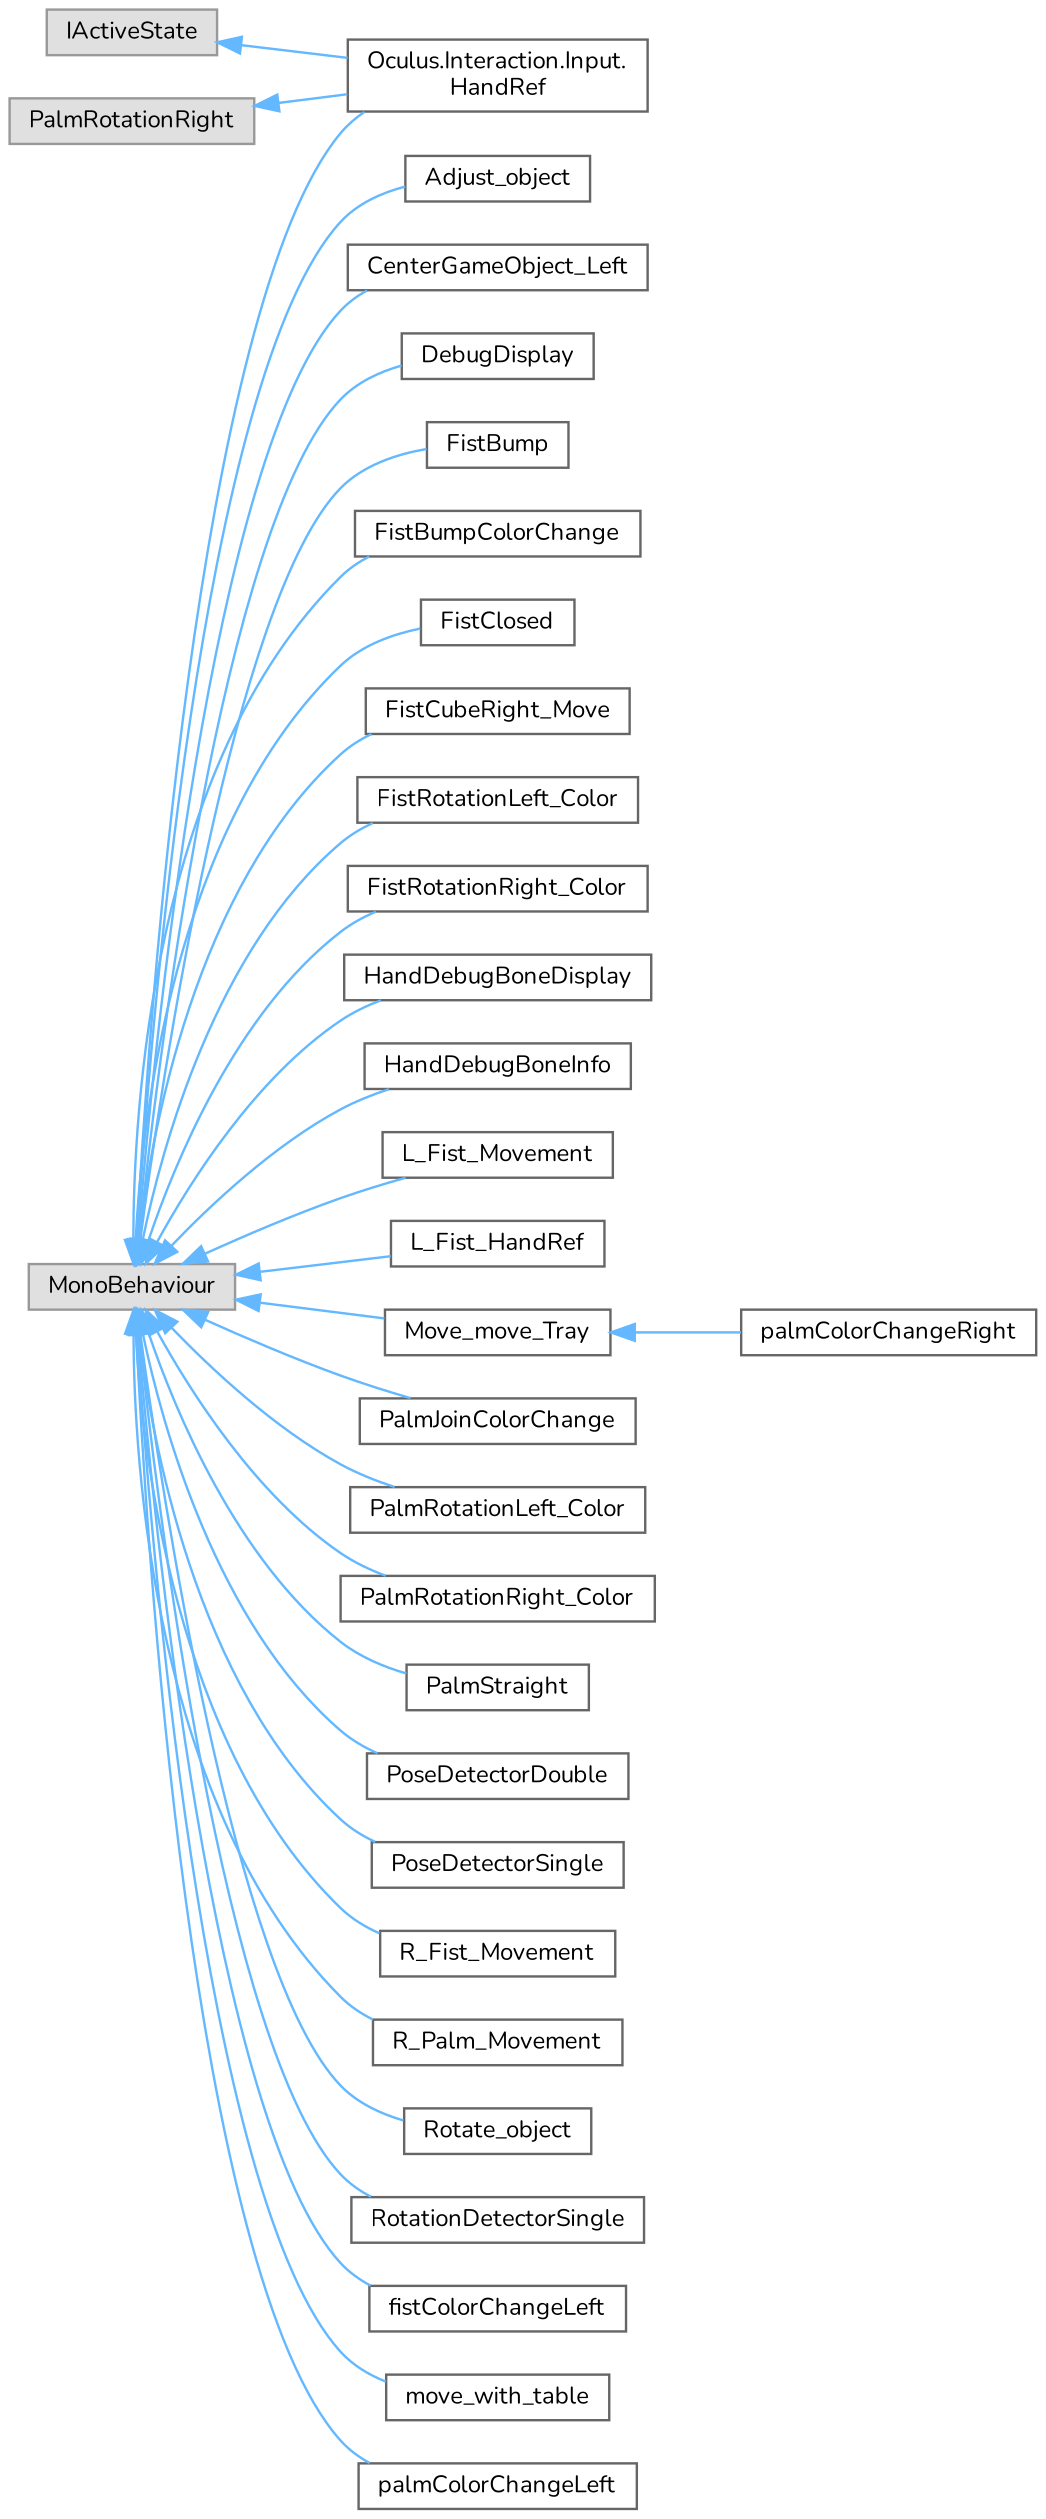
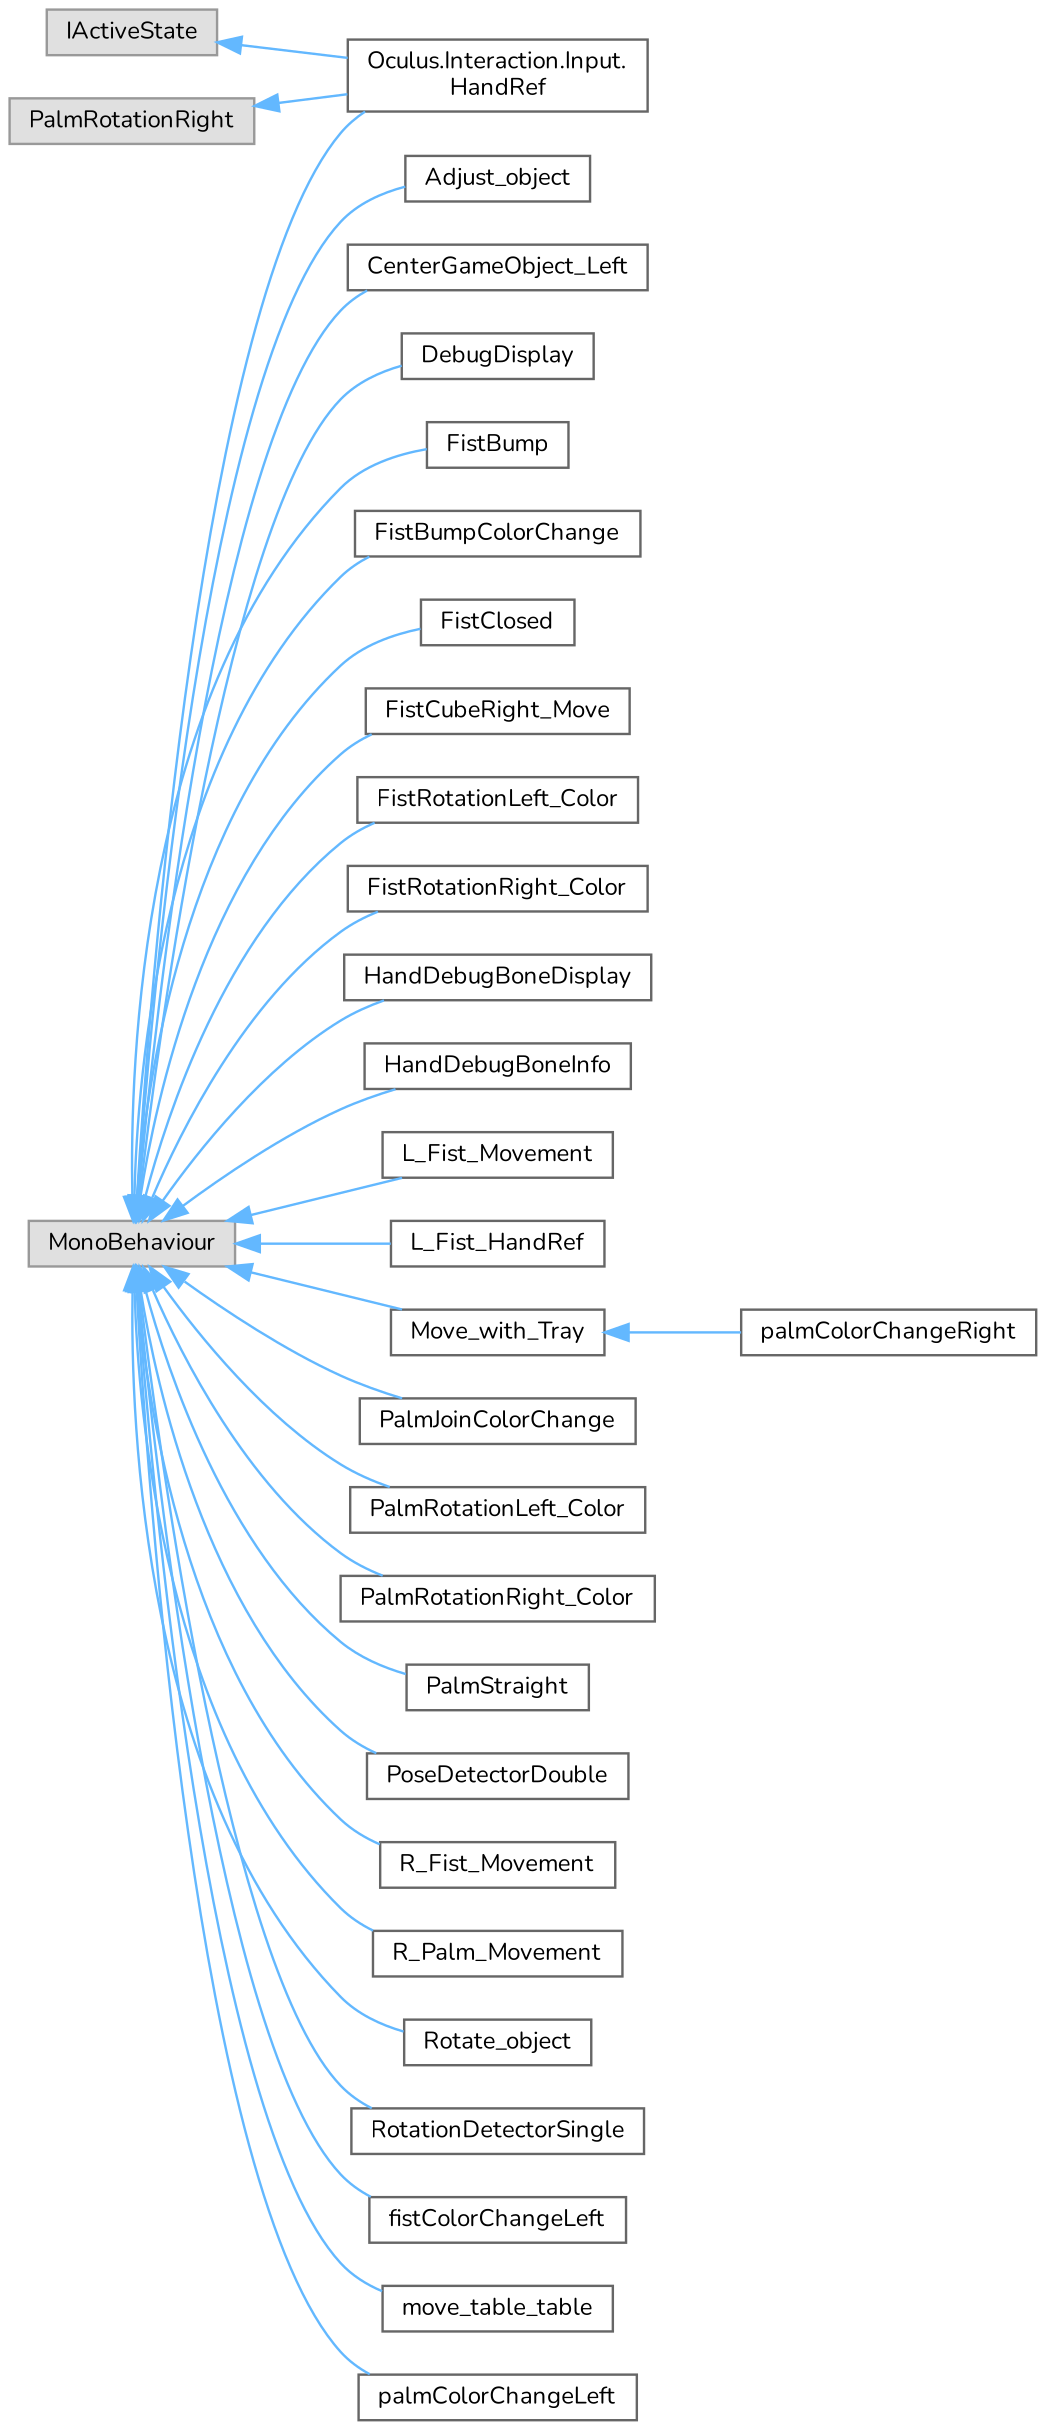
  digraph {
    fontname=Nunito
    rankdir=LR
    node [color=grey40 fillcolor=white fontname=Nunito fontsize=10 shape=box style=filled]
    edge [color=steelblue1 dir=back fontname=Nunito fontsize=10 labelfontname=Helvetica labelfontsize=10 style=solid]
    n1 [color=grey60 fillcolor="#E0E0E0" height=0.2 label=IActiveState width=0.4]
    n2 [height=0.2 label="Oculus.Interaction.Input.\lHandRef" width=0.4]
    n3 [color=grey60 fillcolor="#E0E0E0" height=0.2 label=PalmRotationRight width=0.4]
    n4 [color=grey60 fillcolor="#E0E0E0" height=0.2 label=MonoBehaviour width=0.4]
    n5 [height=0.2 label=Adjust_object width=0.4]
    n6 [height=0.2 label=CenterGameObject_Left width=0.4]
    n7 [height=0.2 label=DebugDisplay width=0.4]
    n8 [height=0.2 label=FistBump width=0.4]
    n9 [height=0.2 label=FistBumpColorChange width=0.4]
    n10 [height=0.2 label=FistClosed width=0.4]
    n11 [height=0.2 label=FistCubeRight_Move width=0.4]
    n12 [height=0.2 label=FistRotationLeft_Color width=0.4]
    n13 [height=0.2 label=FistRotationRight_Color width=0.4]
    n14 [height=0.2 label=HandDebugBoneDisplay width=0.4]
    n15 [height=0.2 label=HandDebugBoneInfo width=0.4]
    n16 [height=0.2 label=L_Fist_Movement width=0.4]
    n17 [height=0.2 label=L_Fist_HandRef width=0.4]
-   n18 [height=0.2 label=Move_move_Tray width=0.4]
+   n18 [height=0.2 label=Move_with_Tray width=0.4]
    n19 [height=0.2 label=PalmJoinColorChange width=0.4]
    n20 [height=0.2 label=PalmRotationLeft_Color width=0.4]
    n21 [height=0.2 label=PalmRotationRight_Color width=0.4]
    n22 [height=0.2 label=PalmStraight width=0.4]
    n23 [height=0.2 label=PoseDetectorDouble width=0.4]
-   n24 [height=0.2 label=PoseDetectorSingle width=0.4]
    n25 [height=0.2 label=R_Fist_Movement width=0.4]
    n26 [height=0.2 label=R_Palm_Movement width=0.4]
    n27 [height=0.2 label=Rotate_object width=0.4]
    n28 [height=0.2 label=RotationDetectorSingle width=0.4]
    n29 [height=0.2 label=fistColorChangeLeft width=0.4]
-   n30 [height=0.2 label=move_with_table width=0.4]
+   n30 [height=0.2 label=move_table_table width=0.4]
    n31 [height=0.2 label=palmColorChangeLeft width=0.4]
    n32 [height=0.2 label=palmColorChangeRight width=0.4]
    n1 -> n2
    n3 -> n2
    n4 -> n2
    n4 -> n5
    n4 -> n6
    n4 -> n7
    n4 -> n8
    n4 -> n9
    n4 -> n10
    n4 -> n11
    n4 -> n12
    n4 -> n13
    n4 -> n14
    n4 -> n15
    n4 -> n16
    n4 -> n17
    n4 -> n18
    n4 -> n19
    n4 -> n20
    n4 -> n21
    n4 -> n22
    n4 -> n23
-   n4 -> n24
    n4 -> n25
    n4 -> n26
    n4 -> n27
    n4 -> n28
    n4 -> n29
    n4 -> n30
    n4 -> n31
    n18 -> n32
  }
